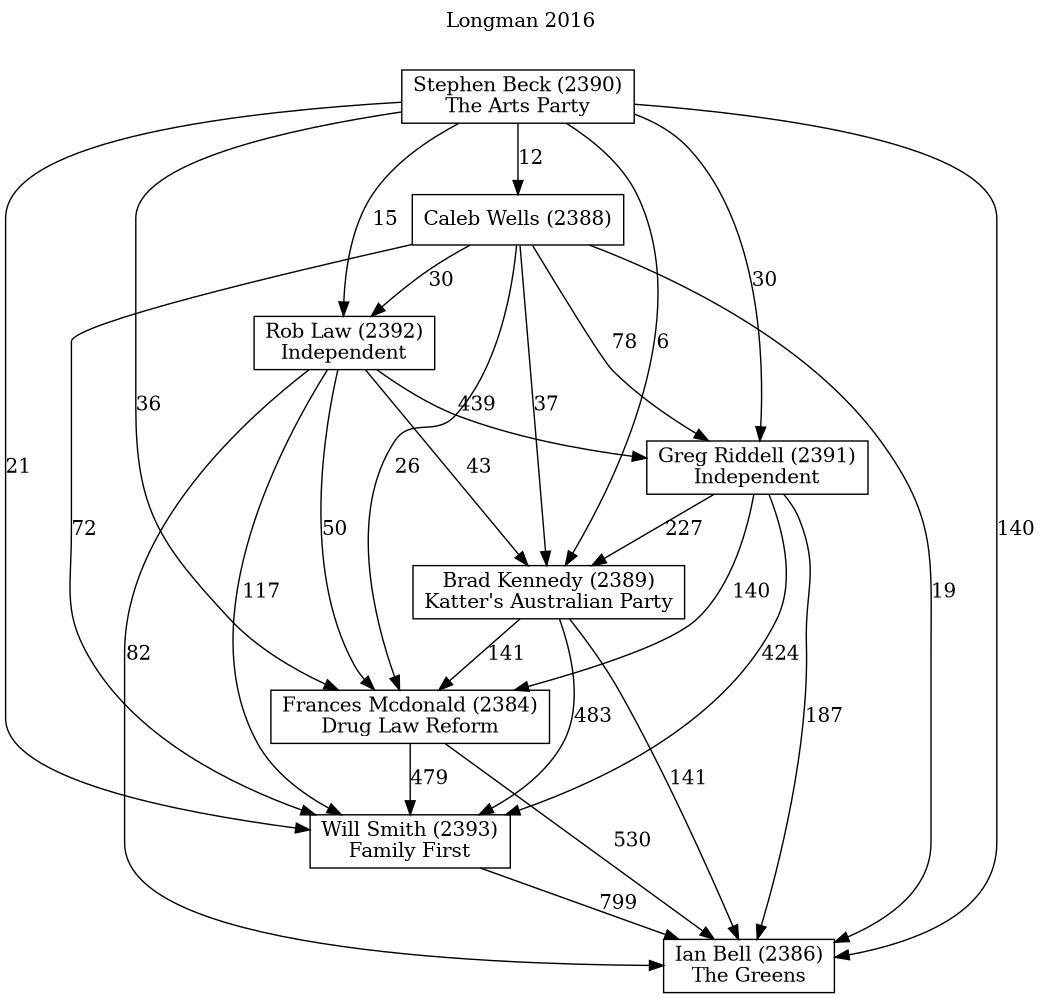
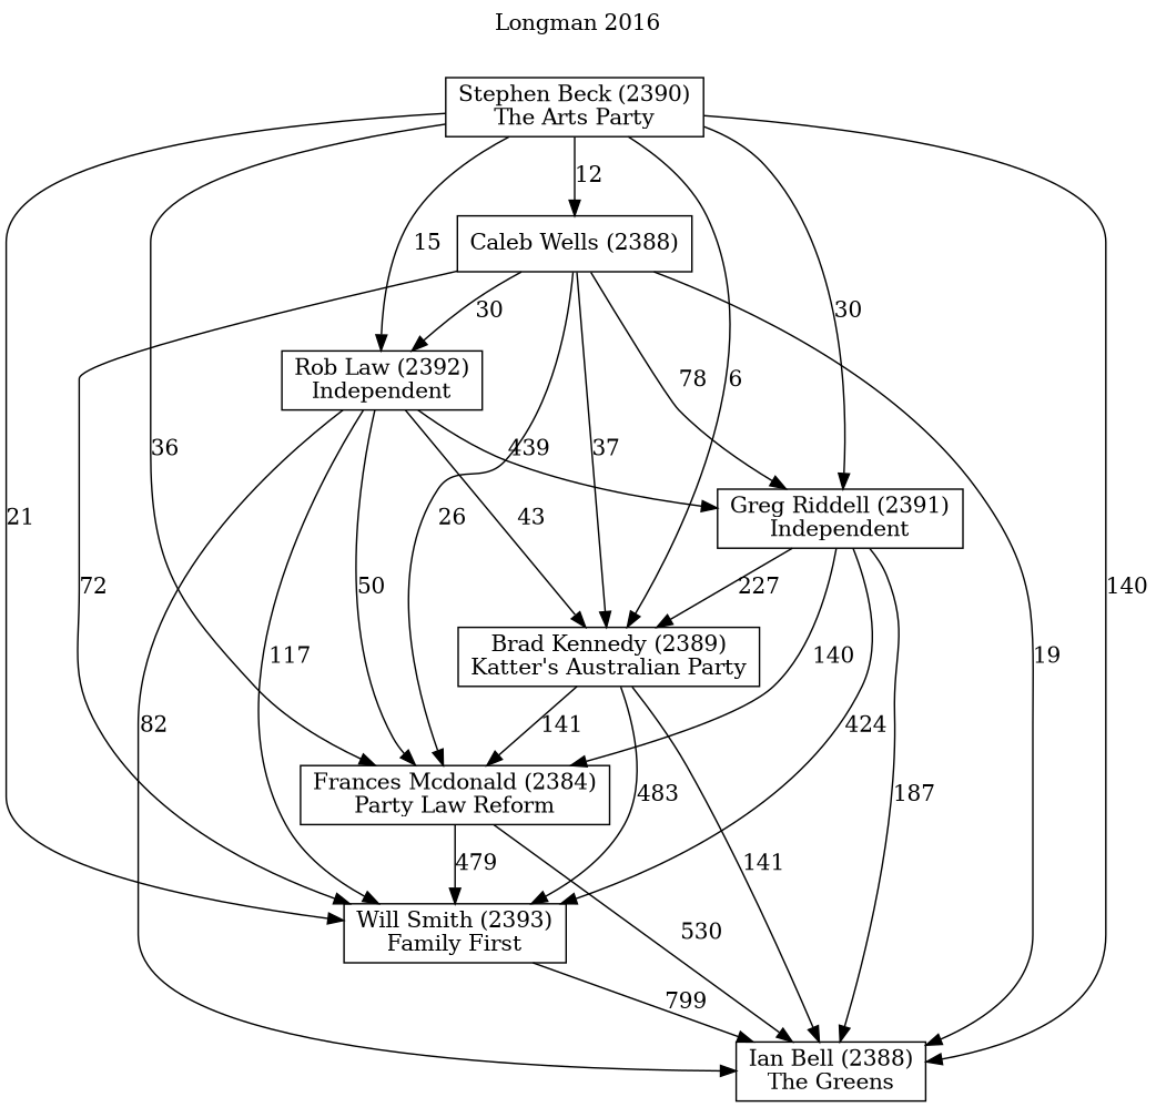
  digraph {
    label="Longman 2016"
    labelloc=t
    mclimit=10
    node [shape=box]
    n1 [label="Rob Law (2392)\nIndependent"]
    n2 [label="Will Smith (2393)\nFamily First"]
    n3 [label="Greg Riddell (2391)\nIndependent"]
-   n4 [label="Ian Bell (2386)\nThe Greens"]
-   n5 [label="Frances Mcdonald (2384)\nDrug Law Reform"]
+   n4 [label="Ian Bell (2388)\nThe Greens"]
+   n5 [label="Frances Mcdonald (2384)\nParty Law Reform"]
    n6 [label="Brad Kennedy (2389)\nKatter's Australian Party"]
    n7 [label="Stephen Beck (2390)\nThe Arts Party"]
    n8 [label="Caleb Wells (2388)\n"]
    n1 -> n2 [label=117]
    n1 -> n3 [label=439]
    n1 -> n4 [label=82]
    n1 -> n5 [label=50]
    n1 -> n6 [label=43]
    n2 -> n4 [label=799]
    n3 -> n2 [label=424]
    n3 -> n4 [label=187]
    n3 -> n5 [label=140]
    n3 -> n6 [label=227]
    n5 -> n2 [label=479]
    n5 -> n4 [label=530]
    n6 -> n2 [label=483]
    n6 -> n4 [label=141]
    n6 -> n5 [label=141]
    n7 -> n1 [label=15]
    n7 -> n2 [label=21]
    n7 -> n3 [label=30]
    n7 -> n4 [label=140]
    n7 -> n5 [label=36]
    n7 -> n6 [label=6]
    n7 -> n8 [label=12]
    n8 -> n1 [label=30]
    n8 -> n2 [label=72]
    n8 -> n3 [label=78]
    n8 -> n4 [label=19]
    n8 -> n5 [label=26]
    n8 -> n6 [label=37]
  }
